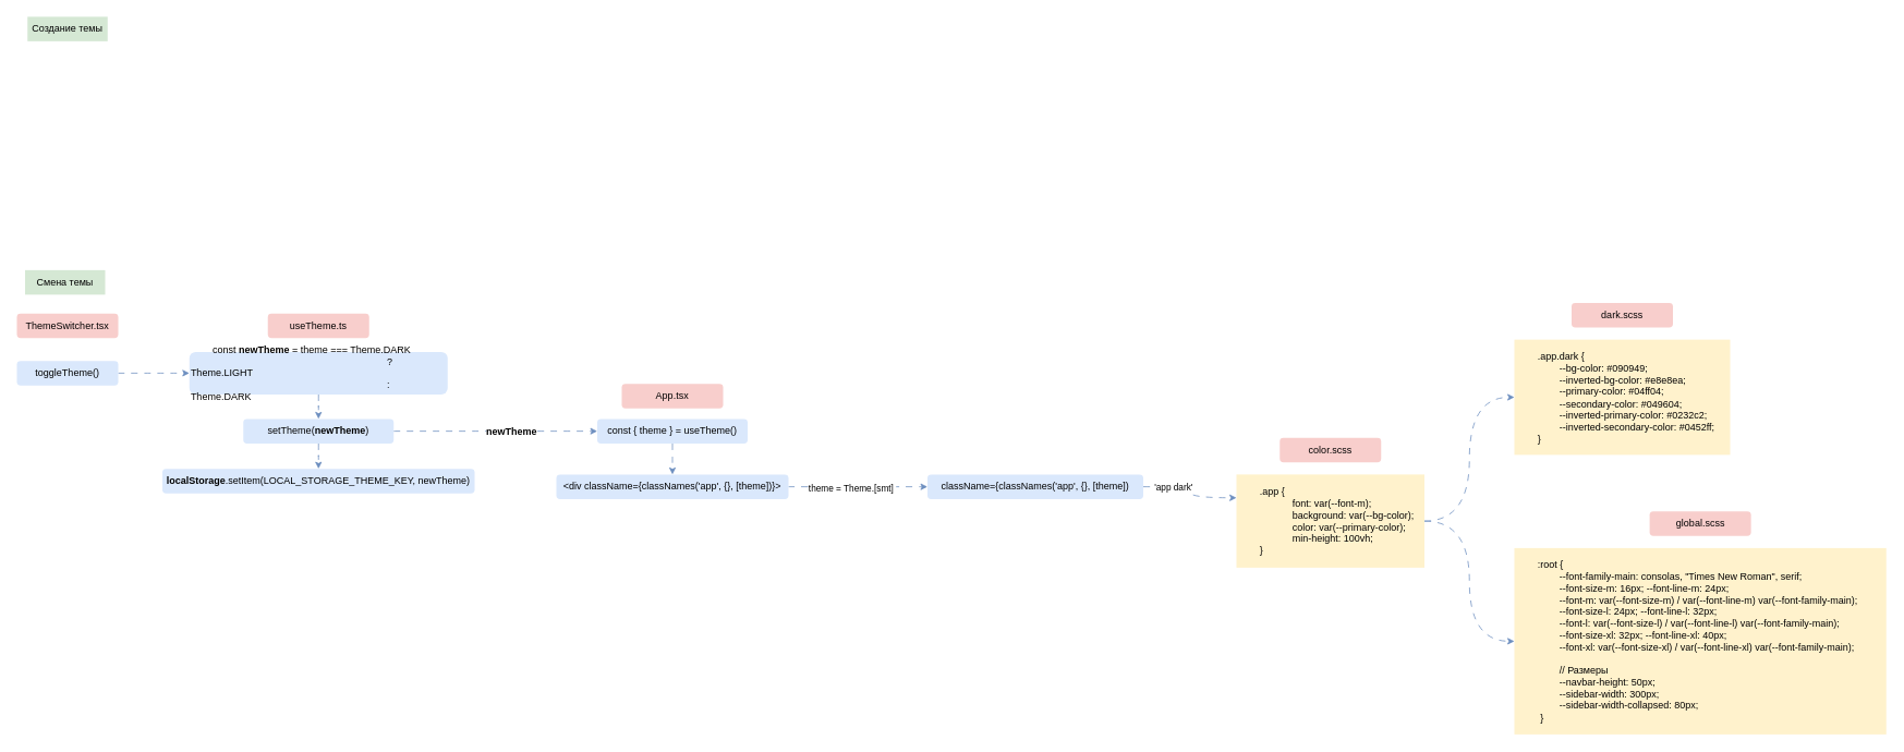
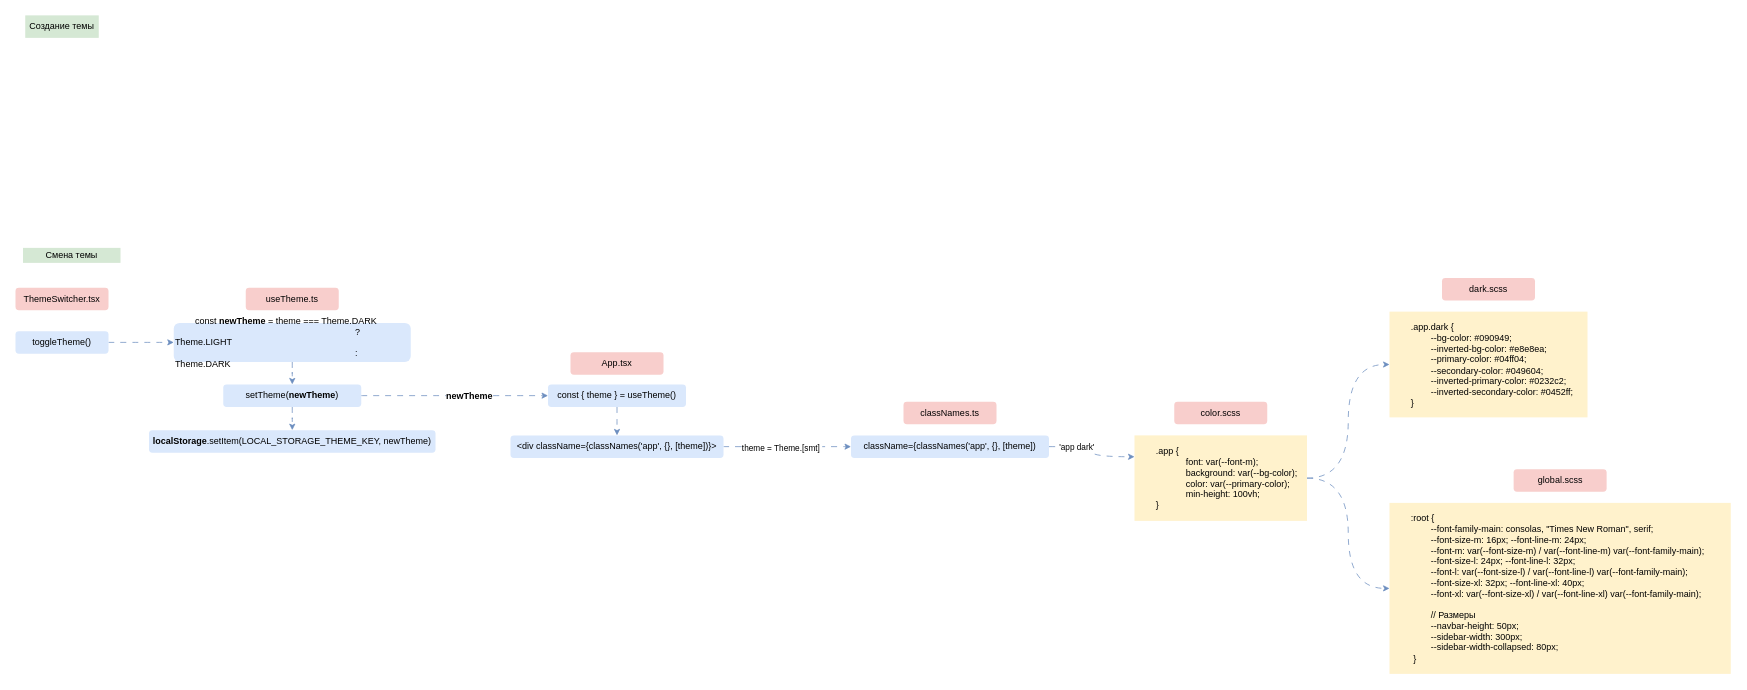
  <mxCell id="0" />
  <mxCell id="1" parent="0" />
  <mxCell id="2" value="ThemeSwitcher.tsx" style="text;html=1;strokeColor=none;fillColor=#f8cecc;align=center;verticalAlign=middle;whiteSpace=wrap;rounded=1;" vertex="1" parent="1"><mxGeometry x="20" y="383" width="124" height="30" as="geometry" /></mxCell>
  <mxCell id="3" style="edgeStyle=orthogonalEdgeStyle;rounded=0;orthogonalLoop=1;jettySize=auto;html=1;entryX=0;entryY=0.5;entryDx=0;entryDy=0;curved=1;dashed=1;dashPattern=8 8;fillColor=#dae8fc;strokeColor=#6c8ebf;" edge="1" parent="1" source="4" target="7"><mxGeometry relative="1" as="geometry" /></mxCell>
  <mxCell id="4" value="toggleTheme()" style="text;html=1;strokeColor=none;fillColor=#dae8fc;align=center;verticalAlign=middle;whiteSpace=wrap;rounded=1;" vertex="1" parent="1"><mxGeometry x="20" y="441" width="124" height="30" as="geometry" /></mxCell>
  <mxCell id="5" value="useTheme.ts" style="text;html=1;strokeColor=none;fillColor=#f8cecc;align=center;verticalAlign=middle;whiteSpace=wrap;rounded=1;" vertex="1" parent="1"><mxGeometry x="327" y="383" width="124" height="30" as="geometry" /></mxCell>
  <mxCell id="6" style="edgeStyle=orthogonalEdgeStyle;shape=connector;curved=1;rounded=0;orthogonalLoop=1;jettySize=auto;html=1;entryX=0.5;entryY=0;entryDx=0;entryDy=0;dashed=1;dashPattern=8 8;labelBackgroundColor=default;strokeColor=#6c8ebf;align=center;verticalAlign=middle;fontFamily=Helvetica;fontSize=11;fontColor=default;endArrow=classic;fillColor=#dae8fc;" edge="1" parent="1" source="7" target="11"><mxGeometry relative="1" as="geometry" /></mxCell>
  <mxCell id="7" value="&lt;span style=&quot;white-space: pre;&quot;&gt;&#09;&lt;/span&gt;const &lt;b&gt;newTheme&lt;/b&gt; = theme === Theme.DARK &lt;br&gt;&lt;span style=&quot;white-space: pre;&quot;&gt;&#09;&lt;/span&gt;&lt;span style=&quot;white-space: pre;&quot;&gt;&#09;&lt;/span&gt;&lt;span style=&quot;white-space: pre;&quot;&gt;&#09;&lt;/span&gt;&lt;span style=&quot;white-space: pre;&quot;&gt;&#09;&lt;/span&gt;&lt;span style=&quot;white-space: pre;&quot;&gt;&#09;&lt;/span&gt;&lt;span style=&quot;white-space: pre;&quot;&gt;&#09;&lt;/span&gt;&lt;span style=&quot;white-space: pre;&quot;&gt;&#09;&lt;/span&gt;&lt;span style=&quot;white-space: pre;&quot;&gt;&#09;&lt;span style=&quot;white-space: pre;&quot;&gt;&#09;&lt;/span&gt;&lt;/span&gt;? Theme.LIGHT &lt;br&gt;&lt;span style=&quot;white-space: pre;&quot;&gt;&#09;&lt;/span&gt;&lt;span style=&quot;white-space: pre;&quot;&gt;&#09;&lt;/span&gt;&lt;span style=&quot;white-space: pre;&quot;&gt;&#09;&lt;/span&gt;&lt;span style=&quot;white-space: pre;&quot;&gt;&#09;&lt;/span&gt;&lt;span style=&quot;white-space: pre;&quot;&gt;&#09;&lt;/span&gt;&lt;span style=&quot;white-space: pre;&quot;&gt;&#09;&lt;/span&gt;&lt;span style=&quot;white-space: pre;&quot;&gt;&#09;&lt;/span&gt;&lt;span style=&quot;white-space: pre;&quot;&gt;&#09;&lt;/span&gt;&lt;span style=&quot;white-space: pre;&quot;&gt;&#09;&lt;/span&gt;: Theme.DARK" style="text;html=1;strokeColor=none;fillColor=#dae8fc;align=left;verticalAlign=middle;whiteSpace=wrap;rounded=1;" vertex="1" parent="1"><mxGeometry x="231" y="430" width="316" height="52" as="geometry" /></mxCell>
  <mxCell id="8" style="edgeStyle=orthogonalEdgeStyle;shape=connector;curved=1;rounded=0;orthogonalLoop=1;jettySize=auto;html=1;entryX=0.5;entryY=0;entryDx=0;entryDy=0;dashed=1;dashPattern=8 8;labelBackgroundColor=default;strokeColor=#6c8ebf;align=center;verticalAlign=middle;fontFamily=Helvetica;fontSize=11;fontColor=default;endArrow=classic;fillColor=#dae8fc;" edge="1" parent="1" source="11" target="12"><mxGeometry relative="1" as="geometry" /></mxCell>
  <mxCell id="9" style="edgeStyle=orthogonalEdgeStyle;shape=connector;curved=1;rounded=0;orthogonalLoop=1;jettySize=auto;html=1;entryX=0;entryY=0.5;entryDx=0;entryDy=0;dashed=1;dashPattern=8 8;labelBackgroundColor=default;strokeColor=#6c8ebf;align=center;verticalAlign=middle;fontFamily=Helvetica;fontSize=11;fontColor=default;endArrow=classic;fillColor=#dae8fc;" edge="1" parent="1" source="11" target="16"><mxGeometry relative="1" as="geometry" /></mxCell>
  <mxCell id="10" value="&lt;b style=&quot;border-color: var(--border-color); font-size: 12px;&quot;&gt;newTheme&lt;/b&gt;" style="edgeLabel;html=1;align=center;verticalAlign=middle;resizable=0;points=[];fontSize=11;fontFamily=Helvetica;fontColor=default;" vertex="1" connectable="0" parent="9"><mxGeometry x="0.145" y="2" relative="1" as="geometry"><mxPoint y="2" as="offset" /></mxGeometry></mxCell>
  <mxCell id="11" value="setTheme(&lt;b&gt;newTheme&lt;/b&gt;)" style="text;html=1;strokeColor=none;fillColor=#dae8fc;align=center;verticalAlign=middle;whiteSpace=wrap;rounded=1;" vertex="1" parent="1"><mxGeometry x="297" y="512" width="184" height="30" as="geometry" /></mxCell>
  <mxCell id="12" value="&lt;b&gt;localStorage&lt;/b&gt;.setItem(LOCAL_STORAGE_THEME_KEY, newTheme)" style="text;html=1;strokeColor=none;fillColor=#dae8fc;align=center;verticalAlign=middle;whiteSpace=wrap;rounded=1;" vertex="1" parent="1"><mxGeometry x="198" y="573" width="382" height="30" as="geometry" /></mxCell>
- <mxCell id="13" value="Смена темы" style="text;html=1;strokeColor=none;fillColor=#d5e8d4;align=center;verticalAlign=middle;whiteSpace=wrap;rounded=0;" vertex="1" parent="1"><mxGeometry x="30" y="330" width="98" height="30" as="geometry" /></mxCell>
+ <mxCell id="13" value="Смена темы" style="text;html=1;strokeColor=none;fillColor=#d5e8d4;align=center;verticalAlign=middle;whiteSpace=wrap;rounded=0;" vertex="1" parent="1"><mxGeometry x="30" y="330" width="130" height="20" as="geometry" /></mxCell>
  <mxCell id="14" value="App.tsx" style="text;html=1;strokeColor=none;fillColor=#f8cecc;align=center;verticalAlign=middle;whiteSpace=wrap;rounded=1;" vertex="1" parent="1"><mxGeometry x="760" y="469" width="124" height="30" as="geometry" /></mxCell>
  <mxCell id="15" style="edgeStyle=orthogonalEdgeStyle;shape=connector;curved=1;rounded=0;orthogonalLoop=1;jettySize=auto;html=1;entryX=0.5;entryY=0;entryDx=0;entryDy=0;dashed=1;dashPattern=8 8;labelBackgroundColor=default;strokeColor=#6c8ebf;align=center;verticalAlign=middle;fontFamily=Helvetica;fontSize=11;fontColor=default;endArrow=classic;fillColor=#dae8fc;" edge="1" parent="1" source="16" target="19"><mxGeometry relative="1" as="geometry" /></mxCell>
  <mxCell id="16" value="const { theme } = useTheme()" style="text;html=1;strokeColor=none;fillColor=#dae8fc;align=center;verticalAlign=middle;whiteSpace=wrap;rounded=1;" vertex="1" parent="1"><mxGeometry x="730" y="512" width="184" height="30" as="geometry" /></mxCell>
  <mxCell id="17" style="edgeStyle=orthogonalEdgeStyle;shape=connector;curved=1;rounded=0;orthogonalLoop=1;jettySize=auto;html=1;entryX=0;entryY=0.5;entryDx=0;entryDy=0;dashed=1;dashPattern=8 8;labelBackgroundColor=default;strokeColor=#6c8ebf;align=center;verticalAlign=middle;fontFamily=Helvetica;fontSize=11;fontColor=default;endArrow=classic;fillColor=#dae8fc;" edge="1" parent="1" source="19" target="23"><mxGeometry relative="1" as="geometry" /></mxCell>
  <mxCell id="18" value="theme = Theme.[smt]&amp;nbsp;" style="edgeLabel;html=1;align=center;verticalAlign=middle;resizable=0;points=[];fontSize=11;fontFamily=Helvetica;fontColor=default;" vertex="1" connectable="0" parent="17"><mxGeometry x="-0.097" y="-1" relative="1" as="geometry"><mxPoint as="offset" /></mxGeometry></mxCell>
  <mxCell id="19" value="&amp;lt;div className={classNames('app', {}, [theme])}&amp;gt;" style="text;html=1;strokeColor=none;fillColor=#dae8fc;align=center;verticalAlign=middle;whiteSpace=wrap;rounded=1;" vertex="1" parent="1"><mxGeometry x="680" y="580" width="284" height="30" as="geometry" /></mxCell>
+ <mxCell id="20" value="classNames.ts" style="text;html=1;strokeColor=none;fillColor=#f8cecc;align=center;verticalAlign=middle;whiteSpace=wrap;rounded=1;" vertex="1" parent="1"><mxGeometry x="1204" y="535" width="124" height="30" as="geometry" /></mxCell>
  <mxCell id="21" style="edgeStyle=orthogonalEdgeStyle;shape=connector;curved=1;rounded=0;orthogonalLoop=1;jettySize=auto;html=1;entryX=0;entryY=0.25;entryDx=0;entryDy=0;dashed=1;dashPattern=8 8;labelBackgroundColor=default;strokeColor=#6c8ebf;align=center;verticalAlign=middle;fontFamily=Helvetica;fontSize=11;fontColor=default;endArrow=classic;fillColor=#dae8fc;" edge="1" parent="1" source="23" target="29"><mxGeometry relative="1" as="geometry" /></mxCell>
  <mxCell id="22" value="'app dark'" style="edgeLabel;html=1;align=center;verticalAlign=middle;resizable=0;points=[];fontSize=11;fontFamily=Helvetica;fontColor=default;" vertex="1" connectable="0" parent="21"><mxGeometry x="-0.441" relative="1" as="geometry"><mxPoint as="offset" /></mxGeometry></mxCell>
  <mxCell id="23" value="className={classNames('app', {}, [theme])" style="text;html=1;strokeColor=none;fillColor=#dae8fc;align=center;verticalAlign=middle;whiteSpace=wrap;rounded=1;" vertex="1" parent="1"><mxGeometry x="1134" y="580" width="264" height="30" as="geometry" /></mxCell>
  <mxCell id="24" value="dark.scss" style="text;html=1;strokeColor=none;fillColor=#f8cecc;align=center;verticalAlign=middle;whiteSpace=wrap;rounded=1;" vertex="1" parent="1"><mxGeometry x="1922" y="370" width="124" height="30" as="geometry" /></mxCell>
  <mxCell id="25" value="&lt;span style=&quot;white-space: pre;&quot;&gt;&#09;&lt;/span&gt;.app.dark { &lt;br&gt;&lt;span style=&quot;white-space: pre;&quot;&gt;&#09;&lt;/span&gt;&lt;span style=&quot;white-space: pre;&quot;&gt;&#09;&lt;/span&gt;--bg-color: #090949; &lt;br&gt;&lt;span style=&quot;white-space: pre;&quot;&gt;&#09;&lt;/span&gt;&lt;span style=&quot;white-space: pre;&quot;&gt;&#09;&lt;/span&gt;--inverted-bg-color: #e8e8ea; &lt;br&gt;&lt;span style=&quot;white-space: pre;&quot;&gt;&#09;&lt;/span&gt;&lt;span style=&quot;white-space: pre;&quot;&gt;&#09;&lt;/span&gt;--primary-color: #04ff04; &lt;br&gt;&lt;span style=&quot;white-space: pre;&quot;&gt;&#09;&lt;/span&gt;&lt;span style=&quot;white-space: pre;&quot;&gt;&#09;&lt;/span&gt;--secondary-color: #049604; &lt;br&gt;&lt;span style=&quot;white-space: pre;&quot;&gt;&#09;&lt;/span&gt;&lt;span style=&quot;white-space: pre;&quot;&gt;&#09;&lt;/span&gt;--inverted-primary-color: #0232c2; &lt;br&gt;&lt;span style=&quot;white-space: pre;&quot;&gt;&#09;&lt;/span&gt;&lt;span style=&quot;white-space: pre;&quot;&gt;&#09;&lt;/span&gt;--inverted-secondary-color: #0452ff; &lt;br&gt;&lt;span style=&quot;white-space: pre;&quot;&gt;&#09;&lt;/span&gt;}" style="text;html=1;strokeColor=none;fillColor=#fff2cc;align=left;verticalAlign=middle;whiteSpace=wrap;rounded=0;" vertex="1" parent="1"><mxGeometry x="1852" y="415" width="264" height="141" as="geometry" /></mxCell>
  <mxCell id="26" value="color.scss" style="text;html=1;strokeColor=none;fillColor=#f8cecc;align=center;verticalAlign=middle;whiteSpace=wrap;rounded=1;" vertex="1" parent="1"><mxGeometry x="1565" y="535" width="124" height="30" as="geometry" /></mxCell>
  <mxCell id="27" style="edgeStyle=orthogonalEdgeStyle;shape=connector;curved=1;rounded=0;orthogonalLoop=1;jettySize=auto;html=1;entryX=0;entryY=0.5;entryDx=0;entryDy=0;dashed=1;dashPattern=8 8;labelBackgroundColor=default;strokeColor=#6c8ebf;align=center;verticalAlign=middle;fontFamily=Helvetica;fontSize=11;fontColor=default;endArrow=classic;fillColor=#dae8fc;" edge="1" parent="1" source="29" target="25"><mxGeometry relative="1" as="geometry" /></mxCell>
  <mxCell id="28" style="edgeStyle=orthogonalEdgeStyle;shape=connector;curved=1;rounded=0;orthogonalLoop=1;jettySize=auto;html=1;entryX=0;entryY=0.5;entryDx=0;entryDy=0;dashed=1;dashPattern=8 8;labelBackgroundColor=default;strokeColor=#6c8ebf;align=center;verticalAlign=middle;fontFamily=Helvetica;fontSize=11;fontColor=default;endArrow=classic;fillColor=#dae8fc;" edge="1" parent="1" source="29" target="30"><mxGeometry relative="1" as="geometry" /></mxCell>
  <mxCell id="29" value="&lt;span style=&quot;white-space: pre;&quot;&gt;&#09;&lt;/span&gt;.app { &lt;br&gt;&lt;blockquote style=&quot;margin: 0 0 0 40px; border: none; padding: 0px;&quot;&gt;&lt;span style=&quot;&quot;&gt;&lt;span style=&quot;white-space: pre;&quot;&gt;&amp;nbsp;&amp;nbsp;&amp;nbsp;&amp;nbsp;&lt;/span&gt;&lt;/span&gt;&lt;span style=&quot;&quot;&gt;&lt;span style=&quot;white-space: pre;&quot;&gt;&amp;nbsp;&amp;nbsp;&amp;nbsp;&amp;nbsp;&lt;/span&gt;&lt;/span&gt;font: var(--font-m);&lt;br&gt; &lt;span style=&quot;white-space: pre;&quot;&gt;&#09;&lt;/span&gt;background: var(--bg-color);&lt;br&gt; &lt;span style=&quot;white-space: pre;&quot;&gt;&#09;&lt;/span&gt;color: var(--primary-color);&lt;br&gt; &lt;span style=&quot;white-space: pre;&quot;&gt;&#09;&lt;/span&gt;min-height: 100vh;&lt;/blockquote&gt;&lt;span style=&quot;white-space: pre;&quot;&gt;&#09;&lt;/span&gt;}" style="text;html=1;strokeColor=none;fillColor=#fff2cc;align=left;verticalAlign=middle;whiteSpace=wrap;rounded=0;" vertex="1" parent="1"><mxGeometry x="1512" y="580" width="230" height="114" as="geometry" /></mxCell>
  <mxCell id="30" value="&lt;span style=&quot;white-space: pre;&quot;&gt;&#09;&lt;/span&gt;:root { &lt;br&gt;&lt;span style=&quot;white-space: pre;&quot;&gt;&#09;&lt;/span&gt;&lt;span style=&quot;white-space: pre;&quot;&gt;&#09;&lt;/span&gt;--font-family-main: consolas, &quot;Times New Roman&quot;, serif; &lt;br&gt;&lt;span style=&quot;white-space: pre;&quot;&gt;&#09;&lt;/span&gt;&lt;span style=&quot;white-space: pre;&quot;&gt;&#09;&lt;/span&gt;--font-size-m: 16px; --font-line-m: 24px; &lt;br&gt;&lt;span style=&quot;white-space: pre;&quot;&gt;&#09;&lt;/span&gt;&lt;span style=&quot;white-space: pre;&quot;&gt;&#09;&lt;/span&gt;--font-m: var(--font-size-m) / var(--font-line-m) var(--font-family-main); &lt;br&gt;&lt;span style=&quot;white-space: pre;&quot;&gt;&#09;&lt;/span&gt;&lt;span style=&quot;white-space: pre;&quot;&gt;&#09;&lt;/span&gt;--font-size-l: 24px; --font-line-l: 32px; &lt;br&gt;&lt;span style=&quot;white-space: pre;&quot;&gt;&#09;&lt;/span&gt;&lt;span style=&quot;white-space: pre;&quot;&gt;&#09;&lt;/span&gt;--font-l: var(--font-size-l) / var(--font-line-l) var(--font-family-main); &lt;br&gt;&lt;span style=&quot;white-space: pre;&quot;&gt;&#09;&lt;/span&gt;&lt;span style=&quot;white-space: pre;&quot;&gt;&#09;&lt;/span&gt;--font-size-xl: 32px; --font-line-xl: 40px; &lt;br&gt;&lt;span style=&quot;white-space: pre;&quot;&gt;&#09;&lt;/span&gt;&lt;span style=&quot;white-space: pre;&quot;&gt;&#09;&lt;/span&gt;--font-xl: var(--font-size-xl) / var(--font-line-xl) var(--font-family-main); &lt;br&gt;&lt;br&gt;&lt;span style=&quot;white-space: pre;&quot;&gt;&#09;&lt;/span&gt;&lt;span style=&quot;white-space: pre;&quot;&gt;&#09;&lt;/span&gt;// Размеры &lt;br&gt;&lt;span style=&quot;white-space: pre;&quot;&gt;&#09;&lt;/span&gt;&lt;span style=&quot;white-space: pre;&quot;&gt;&#09;&lt;/span&gt;--navbar-height: 50px; &lt;br&gt;&lt;span style=&quot;white-space: pre;&quot;&gt;&#09;&lt;/span&gt;&lt;span style=&quot;white-space: pre;&quot;&gt;&#09;&lt;/span&gt;--sidebar-width: 300px; &lt;br&gt;&lt;span style=&quot;white-space: pre;&quot;&gt;&#09;&lt;/span&gt;&lt;span style=&quot;white-space: pre;&quot;&gt;&#09;&lt;/span&gt;--sidebar-width-collapsed: 80px;&lt;br&gt;&lt;span style=&quot;white-space: pre;&quot;&gt;&#09;&lt;/span&gt;&amp;nbsp;}" style="text;html=1;strokeColor=none;fillColor=#fff2cc;align=left;verticalAlign=middle;whiteSpace=wrap;rounded=0;" vertex="1" parent="1"><mxGeometry x="1852" y="670" width="455" height="228" as="geometry" /></mxCell>
  <mxCell id="31" value="global.scss" style="text;html=1;strokeColor=none;fillColor=#f8cecc;align=center;verticalAlign=middle;whiteSpace=wrap;rounded=1;" vertex="1" parent="1"><mxGeometry x="2017.5" y="625" width="124" height="30" as="geometry" /></mxCell>
  <mxCell id="32" value="Создание темы" style="text;html=1;strokeColor=none;fillColor=#d5e8d4;align=center;verticalAlign=middle;whiteSpace=wrap;rounded=0;" vertex="1" parent="1"><mxGeometry x="33" y="20" width="98" height="30" as="geometry" /></mxCell>
